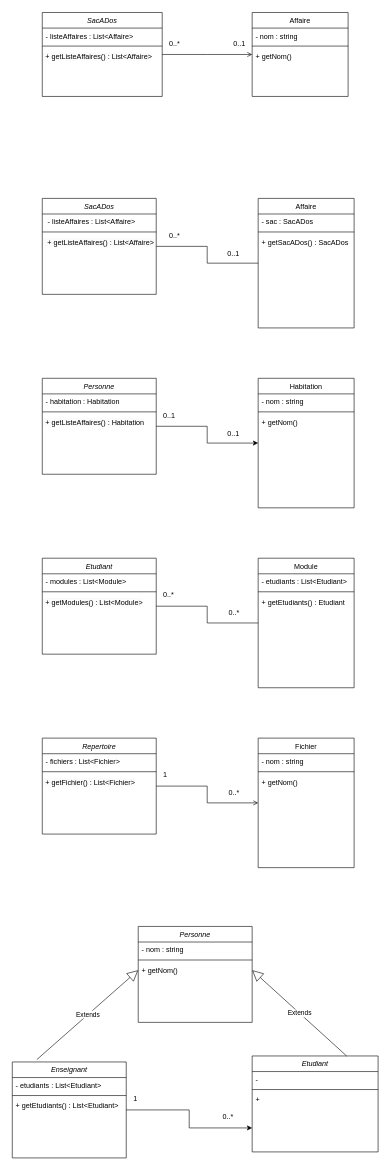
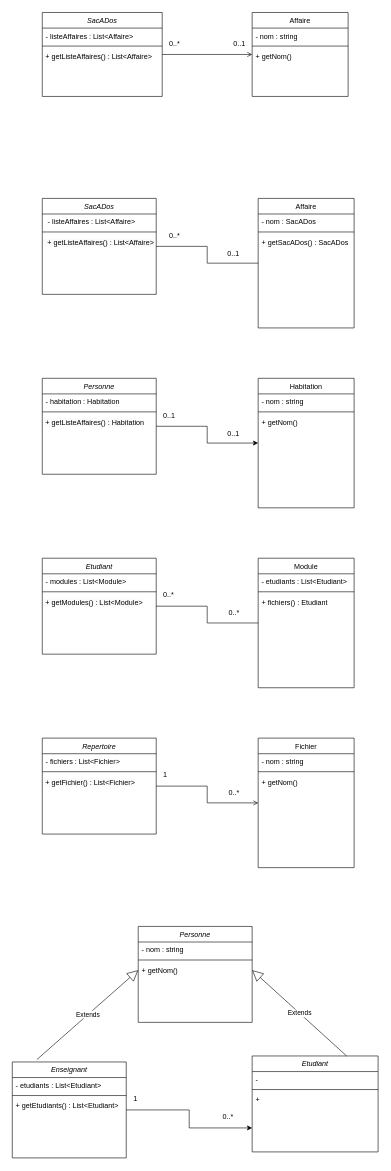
  <mxCell id="0" />
  <mxCell id="1" parent="0" />
  <mxCell id="2" value="SacADos" style="swimlane;fontStyle=2;align=center;verticalAlign=top;childLayout=stackLayout;horizontal=1;startSize=26;horizontalStack=0;resizeParent=1;resizeLast=0;collapsible=1;marginBottom=0;rounded=0;shadow=0;strokeWidth=1;" parent="1" vertex="1"><mxGeometry x="70" y="20" width="200" height="140" as="geometry"><mxRectangle x="230" y="140" width="160" height="26" as="alternateBounds" /></mxGeometry></mxCell>
  <mxCell id="3" value="- listeAffaires : List&lt;Affaire&gt;" style="text;align=left;verticalAlign=top;spacingLeft=4;spacingRight=4;overflow=hidden;rotatable=0;points=[[0,0.5],[1,0.5]];portConstraint=eastwest;" parent="2" vertex="1"><mxGeometry y="26" width="200" height="26" as="geometry" /></mxCell>
  <mxCell id="4" value="" style="line;html=1;strokeWidth=1;align=left;verticalAlign=middle;spacingTop=-1;spacingLeft=3;spacingRight=3;rotatable=0;labelPosition=right;points=[];portConstraint=eastwest;" parent="2" vertex="1"><mxGeometry y="52" width="200" height="8" as="geometry" /></mxCell>
  <mxCell id="5" value="&lt;span style=&quot;color: rgb(0, 0, 0); font-family: Helvetica; font-size: 12px; font-style: normal; font-variant-ligatures: normal; font-variant-caps: normal; font-weight: 400; letter-spacing: normal; orphans: 2; text-align: left; text-indent: 0px; text-transform: none; widows: 2; word-spacing: 0px; -webkit-text-stroke-width: 0px; background-color: rgb(251, 251, 251); text-decoration-thickness: initial; text-decoration-style: initial; text-decoration-color: initial; float: none; display: inline !important;&quot;&gt;&amp;nbsp;+ getListeAffaires() : List&amp;lt;Affaire&amp;gt;&lt;/span&gt;" style="text;whiteSpace=wrap;html=1;" vertex="1" parent="2"><mxGeometry y="60" width="200" height="40" as="geometry" /></mxCell>
  <mxCell id="6" value="Affaire" style="swimlane;fontStyle=0;align=center;verticalAlign=top;childLayout=stackLayout;horizontal=1;startSize=26;horizontalStack=0;resizeParent=1;resizeLast=0;collapsible=1;marginBottom=0;rounded=0;shadow=0;strokeWidth=1;" parent="1" vertex="1"><mxGeometry x="420" y="20" width="160" height="140" as="geometry"><mxRectangle x="550" y="140" width="160" height="26" as="alternateBounds" /></mxGeometry></mxCell>
  <mxCell id="7" value="- nom : string" style="text;align=left;verticalAlign=top;spacingLeft=4;spacingRight=4;overflow=hidden;rotatable=0;points=[[0,0.5],[1,0.5]];portConstraint=eastwest;rounded=0;shadow=0;html=0;" parent="6" vertex="1"><mxGeometry y="26" width="160" height="26" as="geometry" /></mxCell>
  <mxCell id="8" value="" style="line;html=1;strokeWidth=1;align=left;verticalAlign=middle;spacingTop=-1;spacingLeft=3;spacingRight=3;rotatable=0;labelPosition=right;points=[];portConstraint=eastwest;" parent="6" vertex="1"><mxGeometry y="52" width="160" height="8" as="geometry" /></mxCell>
  <mxCell id="9" value="+ getNom()" style="text;align=left;verticalAlign=top;spacingLeft=4;spacingRight=4;overflow=hidden;rotatable=0;points=[[0,0.5],[1,0.5]];portConstraint=eastwest;rounded=0;shadow=0;html=0;" vertex="1" parent="6"><mxGeometry y="60" width="160" height="26" as="geometry" /></mxCell>
  <mxCell id="10" value="" style="endArrow=open;shadow=0;strokeWidth=1;rounded=0;endFill=1;edgeStyle=elbowEdgeStyle;elbow=horizontal;" parent="1" source="2" target="6" edge="1"><mxGeometry x="0.5" y="41" relative="1" as="geometry"><mxPoint x="320" y="142" as="sourcePoint" /><mxPoint x="480" y="142" as="targetPoint" /><mxPoint x="-40" y="32" as="offset" /></mxGeometry></mxCell>
  <mxCell id="11" value="0..*" style="resizable=0;align=left;verticalAlign=bottom;labelBackgroundColor=none;fontSize=12;" parent="10" connectable="0" vertex="1"><mxGeometry x="-1" relative="1" as="geometry"><mxPoint x="10" y="-10" as="offset" /></mxGeometry></mxCell>
  <mxCell id="12" value="0..1" style="resizable=0;align=right;verticalAlign=bottom;labelBackgroundColor=none;fontSize=12;" parent="10" connectable="0" vertex="1"><mxGeometry x="1" relative="1" as="geometry"><mxPoint x="-10" y="-10" as="offset" /></mxGeometry></mxCell>
  <mxCell id="13" value="SacADos" style="swimlane;fontStyle=2;align=center;verticalAlign=top;childLayout=stackLayout;horizontal=1;startSize=26;horizontalStack=0;resizeParent=1;resizeLast=0;collapsible=1;marginBottom=0;rounded=0;shadow=0;strokeWidth=1;" vertex="1" parent="1"><mxGeometry x="70" y="330" width="190" height="160" as="geometry"><mxRectangle x="230" y="140" width="160" height="26" as="alternateBounds" /></mxGeometry></mxCell>
  <mxCell id="14" value=" - listeAffaires : List&lt;Affaire&gt;" style="text;align=left;verticalAlign=top;spacingLeft=4;spacingRight=4;overflow=hidden;rotatable=0;points=[[0,0.5],[1,0.5]];portConstraint=eastwest;" vertex="1" parent="13"><mxGeometry y="26" width="190" height="26" as="geometry" /></mxCell>
  <mxCell id="15" value="" style="line;html=1;strokeWidth=1;align=left;verticalAlign=middle;spacingTop=-1;spacingLeft=3;spacingRight=3;rotatable=0;labelPosition=right;points=[];portConstraint=eastwest;" vertex="1" parent="13"><mxGeometry y="52" width="190" height="8" as="geometry" /></mxCell>
  <mxCell id="16" value="&lt;span style=&quot;color: rgb(0, 0, 0); font-family: Helvetica; font-size: 12px; font-style: normal; font-variant-ligatures: normal; font-variant-caps: normal; font-weight: 400; letter-spacing: normal; orphans: 2; text-align: left; text-indent: 0px; text-transform: none; widows: 2; word-spacing: 0px; -webkit-text-stroke-width: 0px; background-color: rgb(251, 251, 251); text-decoration-thickness: initial; text-decoration-style: initial; text-decoration-color: initial; float: none; display: inline !important;&quot;&gt;&amp;nbsp; + getListeAffaires() : List&amp;lt;Affaire&amp;gt;&lt;/span&gt;" style="text;whiteSpace=wrap;html=1;" vertex="1" parent="13"><mxGeometry y="60" width="190" height="40" as="geometry" /></mxCell>
  <mxCell id="17" value="Affaire" style="swimlane;fontStyle=0;align=center;verticalAlign=top;childLayout=stackLayout;horizontal=1;startSize=26;horizontalStack=0;resizeParent=1;resizeLast=0;collapsible=1;marginBottom=0;rounded=0;shadow=0;strokeWidth=1;" vertex="1" parent="1"><mxGeometry x="430" y="330" width="160" height="216" as="geometry"><mxRectangle x="550" y="140" width="160" height="26" as="alternateBounds" /></mxGeometry></mxCell>
- <mxCell id="18" value="- sac : SacADos" style="text;align=left;verticalAlign=top;spacingLeft=4;spacingRight=4;overflow=hidden;rotatable=0;points=[[0,0.5],[1,0.5]];portConstraint=eastwest;rounded=0;shadow=0;html=0;" vertex="1" parent="17"><mxGeometry y="26" width="160" height="26" as="geometry" /></mxCell>
+ <mxCell id="18" value="- nom : SacADos" style="text;align=left;verticalAlign=top;spacingLeft=4;spacingRight=4;overflow=hidden;rotatable=0;points=[[0,0.5],[1,0.5]];portConstraint=eastwest;rounded=0;shadow=0;html=0;" vertex="1" parent="17"><mxGeometry y="26" width="160" height="26" as="geometry" /></mxCell>
  <mxCell id="19" value="" style="line;html=1;strokeWidth=1;align=left;verticalAlign=middle;spacingTop=-1;spacingLeft=3;spacingRight=3;rotatable=0;labelPosition=right;points=[];portConstraint=eastwest;" vertex="1" parent="17"><mxGeometry y="52" width="160" height="8" as="geometry" /></mxCell>
  <mxCell id="20" value="+ getSacADos() : SacADos" style="text;align=left;verticalAlign=top;spacingLeft=4;spacingRight=4;overflow=hidden;rotatable=0;points=[[0,0.5],[1,0.5]];portConstraint=eastwest;" vertex="1" parent="17"><mxGeometry y="60" width="160" height="26" as="geometry" /></mxCell>
  <mxCell id="21" value="" style="endArrow=none;shadow=0;strokeWidth=1;rounded=0;endFill=0;edgeStyle=elbowEdgeStyle;elbow=horizontal;startArrow=none;startFill=0;" edge="1" parent="1" source="13" target="17"><mxGeometry x="0.5" y="41" relative="1" as="geometry"><mxPoint x="330" y="452" as="sourcePoint" /><mxPoint x="490" y="452" as="targetPoint" /><mxPoint x="-40" y="32" as="offset" /></mxGeometry></mxCell>
  <mxCell id="22" value="0..*" style="resizable=0;align=left;verticalAlign=bottom;labelBackgroundColor=none;fontSize=12;" connectable="0" vertex="1" parent="21"><mxGeometry x="-1" relative="1" as="geometry"><mxPoint x="20" y="-10" as="offset" /></mxGeometry></mxCell>
  <mxCell id="23" value="0..1" style="resizable=0;align=right;verticalAlign=bottom;labelBackgroundColor=none;fontSize=12;" connectable="0" vertex="1" parent="21"><mxGeometry x="1" relative="1" as="geometry"><mxPoint x="-30" y="-8" as="offset" /></mxGeometry></mxCell>
  <mxCell id="24" value="Personne" style="swimlane;fontStyle=2;align=center;verticalAlign=top;childLayout=stackLayout;horizontal=1;startSize=26;horizontalStack=0;resizeParent=1;resizeLast=0;collapsible=1;marginBottom=0;rounded=0;shadow=0;strokeWidth=1;" vertex="1" parent="1"><mxGeometry x="70" y="630" width="190" height="160" as="geometry"><mxRectangle x="230" y="140" width="160" height="26" as="alternateBounds" /></mxGeometry></mxCell>
  <mxCell id="25" value="- habitation : Habitation" style="text;align=left;verticalAlign=top;spacingLeft=4;spacingRight=4;overflow=hidden;rotatable=0;points=[[0,0.5],[1,0.5]];portConstraint=eastwest;" vertex="1" parent="24"><mxGeometry y="26" width="190" height="26" as="geometry" /></mxCell>
  <mxCell id="26" value="" style="line;html=1;strokeWidth=1;align=left;verticalAlign=middle;spacingTop=-1;spacingLeft=3;spacingRight=3;rotatable=0;labelPosition=right;points=[];portConstraint=eastwest;" vertex="1" parent="24"><mxGeometry y="52" width="190" height="8" as="geometry" /></mxCell>
  <mxCell id="27" value="&lt;span style=&quot;color: rgb(0, 0, 0); font-family: Helvetica; font-size: 12px; font-style: normal; font-variant-ligatures: normal; font-variant-caps: normal; font-weight: 400; letter-spacing: normal; orphans: 2; text-align: left; text-indent: 0px; text-transform: none; widows: 2; word-spacing: 0px; -webkit-text-stroke-width: 0px; background-color: rgb(251, 251, 251); text-decoration-thickness: initial; text-decoration-style: initial; text-decoration-color: initial; float: none; display: inline !important;&quot;&gt;&amp;nbsp;+ getListeAffaires() : Habitation&lt;br&gt;&lt;/span&gt;" style="text;whiteSpace=wrap;html=1;" vertex="1" parent="24"><mxGeometry y="60" width="190" height="40" as="geometry" /></mxCell>
  <mxCell id="28" value="Habitation" style="swimlane;fontStyle=0;align=center;verticalAlign=top;childLayout=stackLayout;horizontal=1;startSize=26;horizontalStack=0;resizeParent=1;resizeLast=0;collapsible=1;marginBottom=0;rounded=0;shadow=0;strokeWidth=1;" vertex="1" parent="1"><mxGeometry x="430" y="630" width="160" height="216" as="geometry"><mxRectangle x="550" y="140" width="160" height="26" as="alternateBounds" /></mxGeometry></mxCell>
  <mxCell id="29" value="- nom : string" style="text;align=left;verticalAlign=top;spacingLeft=4;spacingRight=4;overflow=hidden;rotatable=0;points=[[0,0.5],[1,0.5]];portConstraint=eastwest;rounded=0;shadow=0;html=0;" vertex="1" parent="28"><mxGeometry y="26" width="160" height="26" as="geometry" /></mxCell>
  <mxCell id="30" value="" style="line;html=1;strokeWidth=1;align=left;verticalAlign=middle;spacingTop=-1;spacingLeft=3;spacingRight=3;rotatable=0;labelPosition=right;points=[];portConstraint=eastwest;" vertex="1" parent="28"><mxGeometry y="52" width="160" height="8" as="geometry" /></mxCell>
  <mxCell id="31" value="+ getNom()" style="text;align=left;verticalAlign=top;spacingLeft=4;spacingRight=4;overflow=hidden;rotatable=0;points=[[0,0.5],[1,0.5]];portConstraint=eastwest;rounded=0;shadow=0;html=0;" vertex="1" parent="28"><mxGeometry y="60" width="160" height="26" as="geometry" /></mxCell>
  <mxCell id="32" value="" style="endArrow=classic;shadow=0;strokeWidth=1;rounded=0;endFill=1;edgeStyle=elbowEdgeStyle;elbow=horizontal;startArrow=none;startFill=0;" edge="1" parent="1" source="24" target="28"><mxGeometry x="0.5" y="41" relative="1" as="geometry"><mxPoint x="330" y="752" as="sourcePoint" /><mxPoint x="490" y="752" as="targetPoint" /><mxPoint x="-40" y="32" as="offset" /></mxGeometry></mxCell>
  <mxCell id="33" value="0..1" style="resizable=0;align=left;verticalAlign=bottom;labelBackgroundColor=none;fontSize=12;" connectable="0" vertex="1" parent="32"><mxGeometry x="-1" relative="1" as="geometry"><mxPoint x="10" y="-10" as="offset" /></mxGeometry></mxCell>
  <mxCell id="34" value="0..1" style="resizable=0;align=right;verticalAlign=bottom;labelBackgroundColor=none;fontSize=12;" connectable="0" vertex="1" parent="32"><mxGeometry x="1" relative="1" as="geometry"><mxPoint x="-30" y="-8" as="offset" /></mxGeometry></mxCell>
  <mxCell id="35" value="Etudiant" style="swimlane;fontStyle=2;align=center;verticalAlign=top;childLayout=stackLayout;horizontal=1;startSize=26;horizontalStack=0;resizeParent=1;resizeLast=0;collapsible=1;marginBottom=0;rounded=0;shadow=0;strokeWidth=1;" vertex="1" parent="1"><mxGeometry x="70" y="930" width="190" height="160" as="geometry"><mxRectangle x="230" y="140" width="160" height="26" as="alternateBounds" /></mxGeometry></mxCell>
  <mxCell id="36" value="- modules : List&lt;Module&gt;" style="text;align=left;verticalAlign=top;spacingLeft=4;spacingRight=4;overflow=hidden;rotatable=0;points=[[0,0.5],[1,0.5]];portConstraint=eastwest;" vertex="1" parent="35"><mxGeometry y="26" width="190" height="26" as="geometry" /></mxCell>
  <mxCell id="37" value="" style="line;html=1;strokeWidth=1;align=left;verticalAlign=middle;spacingTop=-1;spacingLeft=3;spacingRight=3;rotatable=0;labelPosition=right;points=[];portConstraint=eastwest;" vertex="1" parent="35"><mxGeometry y="52" width="190" height="8" as="geometry" /></mxCell>
  <mxCell id="38" value="&lt;span style=&quot;color: rgb(0, 0, 0); font-family: Helvetica; font-size: 12px; font-style: normal; font-variant-ligatures: normal; font-variant-caps: normal; font-weight: 400; letter-spacing: normal; orphans: 2; text-align: left; text-indent: 0px; text-transform: none; widows: 2; word-spacing: 0px; -webkit-text-stroke-width: 0px; background-color: rgb(251, 251, 251); text-decoration-thickness: initial; text-decoration-style: initial; text-decoration-color: initial; float: none; display: inline !important;&quot;&gt;&amp;nbsp;+ getModules() : List&amp;lt;Module&amp;gt;&lt;br&gt;&lt;/span&gt;" style="text;whiteSpace=wrap;html=1;" vertex="1" parent="35"><mxGeometry y="60" width="190" height="40" as="geometry" /></mxCell>
  <mxCell id="39" value="Module" style="swimlane;fontStyle=0;align=center;verticalAlign=top;childLayout=stackLayout;horizontal=1;startSize=26;horizontalStack=0;resizeParent=1;resizeLast=0;collapsible=1;marginBottom=0;rounded=0;shadow=0;strokeWidth=1;" vertex="1" parent="1"><mxGeometry x="430" y="930" width="160" height="216" as="geometry"><mxRectangle x="550" y="140" width="160" height="26" as="alternateBounds" /></mxGeometry></mxCell>
  <mxCell id="40" value="- etudiants : List&lt;Etudiant&gt;" style="text;align=left;verticalAlign=top;spacingLeft=4;spacingRight=4;overflow=hidden;rotatable=0;points=[[0,0.5],[1,0.5]];portConstraint=eastwest;" vertex="1" parent="39"><mxGeometry y="26" width="160" height="26" as="geometry" /></mxCell>
  <mxCell id="41" value="" style="line;html=1;strokeWidth=1;align=left;verticalAlign=middle;spacingTop=-1;spacingLeft=3;spacingRight=3;rotatable=0;labelPosition=right;points=[];portConstraint=eastwest;" vertex="1" parent="39"><mxGeometry y="52" width="160" height="8" as="geometry" /></mxCell>
- <mxCell id="42" value="+ getEtudiants() : Etudiant" style="text;align=left;verticalAlign=top;spacingLeft=4;spacingRight=4;overflow=hidden;rotatable=0;points=[[0,0.5],[1,0.5]];portConstraint=eastwest;" vertex="1" parent="39"><mxGeometry y="60" width="160" height="26" as="geometry" /></mxCell>
+ <mxCell id="42" value="+ fichiers() : Etudiant" style="text;align=left;verticalAlign=top;spacingLeft=4;spacingRight=4;overflow=hidden;rotatable=0;points=[[0,0.5],[1,0.5]];portConstraint=eastwest;" vertex="1" parent="39"><mxGeometry y="60" width="160" height="26" as="geometry" /></mxCell>
  <mxCell id="43" value="" style="endArrow=none;shadow=0;strokeWidth=1;rounded=0;endFill=0;edgeStyle=elbowEdgeStyle;elbow=horizontal;startArrow=none;startFill=0;" edge="1" parent="1" source="35" target="39"><mxGeometry x="0.5" y="41" relative="1" as="geometry"><mxPoint x="330" y="1052" as="sourcePoint" /><mxPoint x="490" y="1052" as="targetPoint" /><mxPoint x="-40" y="32" as="offset" /></mxGeometry></mxCell>
  <mxCell id="44" value="0..*" style="resizable=0;align=left;verticalAlign=bottom;labelBackgroundColor=none;fontSize=12;" connectable="0" vertex="1" parent="43"><mxGeometry x="-1" relative="1" as="geometry"><mxPoint x="10" y="-10" as="offset" /></mxGeometry></mxCell>
  <mxCell id="45" value="0..*" style="resizable=0;align=right;verticalAlign=bottom;labelBackgroundColor=none;fontSize=12;" connectable="0" vertex="1" parent="43"><mxGeometry x="1" relative="1" as="geometry"><mxPoint x="-30" y="-8" as="offset" /></mxGeometry></mxCell>
  <mxCell id="46" value="Repertoire" style="swimlane;fontStyle=2;align=center;verticalAlign=top;childLayout=stackLayout;horizontal=1;startSize=26;horizontalStack=0;resizeParent=1;resizeLast=0;collapsible=1;marginBottom=0;rounded=0;shadow=0;strokeWidth=1;" vertex="1" parent="1"><mxGeometry x="70" y="1230" width="190" height="160" as="geometry"><mxRectangle x="230" y="140" width="160" height="26" as="alternateBounds" /></mxGeometry></mxCell>
  <mxCell id="47" value="- fichiers : List&lt;Fichier&gt;" style="text;align=left;verticalAlign=top;spacingLeft=4;spacingRight=4;overflow=hidden;rotatable=0;points=[[0,0.5],[1,0.5]];portConstraint=eastwest;" vertex="1" parent="46"><mxGeometry y="26" width="190" height="26" as="geometry" /></mxCell>
  <mxCell id="48" value="" style="line;html=1;strokeWidth=1;align=left;verticalAlign=middle;spacingTop=-1;spacingLeft=3;spacingRight=3;rotatable=0;labelPosition=right;points=[];portConstraint=eastwest;" vertex="1" parent="46"><mxGeometry y="52" width="190" height="8" as="geometry" /></mxCell>
  <mxCell id="49" value="&lt;span style=&quot;color: rgb(0, 0, 0); font-family: Helvetica; font-size: 12px; font-style: normal; font-variant-ligatures: normal; font-variant-caps: normal; font-weight: 400; letter-spacing: normal; orphans: 2; text-align: left; text-indent: 0px; text-transform: none; widows: 2; word-spacing: 0px; -webkit-text-stroke-width: 0px; background-color: rgb(251, 251, 251); text-decoration-thickness: initial; text-decoration-style: initial; text-decoration-color: initial; float: none; display: inline !important;&quot;&gt;&amp;nbsp;+ getFichier() : List&amp;lt;Fichier&amp;gt;&lt;br&gt;&lt;/span&gt;" style="text;whiteSpace=wrap;html=1;" vertex="1" parent="46"><mxGeometry y="60" width="190" height="40" as="geometry" /></mxCell>
  <mxCell id="50" value="Fichier" style="swimlane;fontStyle=0;align=center;verticalAlign=top;childLayout=stackLayout;horizontal=1;startSize=26;horizontalStack=0;resizeParent=1;resizeLast=0;collapsible=1;marginBottom=0;rounded=0;shadow=0;strokeWidth=1;" vertex="1" parent="1"><mxGeometry x="430" y="1230" width="160" height="216" as="geometry"><mxRectangle x="550" y="140" width="160" height="26" as="alternateBounds" /></mxGeometry></mxCell>
  <mxCell id="51" value="- nom : string" style="text;align=left;verticalAlign=top;spacingLeft=4;spacingRight=4;overflow=hidden;rotatable=0;points=[[0,0.5],[1,0.5]];portConstraint=eastwest;rounded=0;shadow=0;html=0;" vertex="1" parent="50"><mxGeometry y="26" width="160" height="26" as="geometry" /></mxCell>
  <mxCell id="52" value="" style="line;html=1;strokeWidth=1;align=left;verticalAlign=middle;spacingTop=-1;spacingLeft=3;spacingRight=3;rotatable=0;labelPosition=right;points=[];portConstraint=eastwest;" vertex="1" parent="50"><mxGeometry y="52" width="160" height="8" as="geometry" /></mxCell>
  <mxCell id="53" value="+ getNom()" style="text;align=left;verticalAlign=top;spacingLeft=4;spacingRight=4;overflow=hidden;rotatable=0;points=[[0,0.5],[1,0.5]];portConstraint=eastwest;rounded=0;shadow=0;html=0;" vertex="1" parent="50"><mxGeometry y="60" width="160" height="26" as="geometry" /></mxCell>
  <mxCell id="54" value="" style="endArrow=open;shadow=0;strokeWidth=1;rounded=0;endFill=1;edgeStyle=elbowEdgeStyle;elbow=horizontal;startArrow=none;startFill=0;" edge="1" parent="1" source="46" target="50"><mxGeometry x="0.5" y="41" relative="1" as="geometry"><mxPoint x="330" y="1352" as="sourcePoint" /><mxPoint x="490" y="1352" as="targetPoint" /><mxPoint x="-40" y="32" as="offset" /></mxGeometry></mxCell>
  <mxCell id="55" value="1" style="resizable=0;align=left;verticalAlign=bottom;labelBackgroundColor=none;fontSize=12;" connectable="0" vertex="1" parent="54"><mxGeometry x="-1" relative="1" as="geometry"><mxPoint x="10" y="-10" as="offset" /></mxGeometry></mxCell>
  <mxCell id="56" value="0..*" style="resizable=0;align=right;verticalAlign=bottom;labelBackgroundColor=none;fontSize=12;" connectable="0" vertex="1" parent="54"><mxGeometry x="1" relative="1" as="geometry"><mxPoint x="-30" y="-8" as="offset" /></mxGeometry></mxCell>
  <mxCell id="57" value="Personne" style="swimlane;fontStyle=2;align=center;verticalAlign=top;childLayout=stackLayout;horizontal=1;startSize=26;horizontalStack=0;resizeParent=1;resizeLast=0;collapsible=1;marginBottom=0;rounded=0;shadow=0;strokeWidth=1;" vertex="1" parent="1"><mxGeometry x="230" y="1544" width="190" height="160" as="geometry"><mxRectangle x="230" y="140" width="160" height="26" as="alternateBounds" /></mxGeometry></mxCell>
  <mxCell id="58" value="- nom : string" style="text;align=left;verticalAlign=top;spacingLeft=4;spacingRight=4;overflow=hidden;rotatable=0;points=[[0,0.5],[1,0.5]];portConstraint=eastwest;rounded=0;shadow=0;html=0;" vertex="1" parent="57"><mxGeometry y="26" width="190" height="26" as="geometry" /></mxCell>
  <mxCell id="59" value="" style="line;html=1;strokeWidth=1;align=left;verticalAlign=middle;spacingTop=-1;spacingLeft=3;spacingRight=3;rotatable=0;labelPosition=right;points=[];portConstraint=eastwest;" vertex="1" parent="57"><mxGeometry y="52" width="190" height="8" as="geometry" /></mxCell>
  <mxCell id="60" value="+ getNom()" style="text;align=left;verticalAlign=top;spacingLeft=4;spacingRight=4;overflow=hidden;rotatable=0;points=[[0,0.5],[1,0.5]];portConstraint=eastwest;rounded=0;shadow=0;html=0;" vertex="1" parent="57"><mxGeometry y="60" width="190" height="26" as="geometry" /></mxCell>
  <mxCell id="61" style="edgeStyle=orthogonalEdgeStyle;rounded=0;orthogonalLoop=1;jettySize=auto;html=1;entryX=0;entryY=0.75;entryDx=0;entryDy=0;" edge="1" parent="1" source="62" target="66"><mxGeometry relative="1" as="geometry" /></mxCell>
  <mxCell id="62" value="Enseignant" style="swimlane;fontStyle=2;align=center;verticalAlign=top;childLayout=stackLayout;horizontal=1;startSize=26;horizontalStack=0;resizeParent=1;resizeLast=0;collapsible=1;marginBottom=0;rounded=0;shadow=0;strokeWidth=1;" vertex="1" parent="1"><mxGeometry x="20" y="1770" width="190" height="160" as="geometry"><mxRectangle x="230" y="140" width="160" height="26" as="alternateBounds" /></mxGeometry></mxCell>
  <mxCell id="63" value="- etudiants : List&lt;Etudiant&gt;" style="text;align=left;verticalAlign=top;spacingLeft=4;spacingRight=4;overflow=hidden;rotatable=0;points=[[0,0.5],[1,0.5]];portConstraint=eastwest;rounded=0;shadow=0;html=0;" vertex="1" parent="62"><mxGeometry y="26" width="190" height="26" as="geometry" /></mxCell>
  <mxCell id="64" value="" style="line;html=1;strokeWidth=1;align=left;verticalAlign=middle;spacingTop=-1;spacingLeft=3;spacingRight=3;rotatable=0;labelPosition=right;points=[];portConstraint=eastwest;" vertex="1" parent="62"><mxGeometry y="52" width="190" height="8" as="geometry" /></mxCell>
  <mxCell id="65" value="+ getEtudiants() : List&lt;Etudiant&gt;" style="text;align=left;verticalAlign=top;spacingLeft=4;spacingRight=4;overflow=hidden;rotatable=0;points=[[0,0.5],[1,0.5]];portConstraint=eastwest;rounded=0;shadow=0;html=0;" vertex="1" parent="62"><mxGeometry y="60" width="190" height="26" as="geometry" /></mxCell>
  <mxCell id="66" value="Etudiant" style="swimlane;fontStyle=2;align=center;verticalAlign=top;childLayout=stackLayout;horizontal=1;startSize=26;horizontalStack=0;resizeParent=1;resizeLast=0;collapsible=1;marginBottom=0;rounded=0;shadow=0;strokeWidth=1;" vertex="1" parent="1"><mxGeometry x="420" y="1760" width="210" height="160" as="geometry"><mxRectangle x="230" y="140" width="160" height="26" as="alternateBounds" /></mxGeometry></mxCell>
  <mxCell id="67" value="- " style="text;align=left;verticalAlign=top;spacingLeft=4;spacingRight=4;overflow=hidden;rotatable=0;points=[[0,0.5],[1,0.5]];portConstraint=eastwest;rounded=0;shadow=0;html=0;" vertex="1" parent="66"><mxGeometry y="26" width="210" height="26" as="geometry" /></mxCell>
  <mxCell id="68" value="" style="line;html=1;strokeWidth=1;align=left;verticalAlign=middle;spacingTop=-1;spacingLeft=3;spacingRight=3;rotatable=0;labelPosition=right;points=[];portConstraint=eastwest;" vertex="1" parent="66"><mxGeometry y="52" width="210" height="8" as="geometry" /></mxCell>
  <mxCell id="69" value="+ " style="text;align=left;verticalAlign=top;spacingLeft=4;spacingRight=4;overflow=hidden;rotatable=0;points=[[0,0.5],[1,0.5]];portConstraint=eastwest;rounded=0;shadow=0;html=0;" vertex="1" parent="66"><mxGeometry y="60" width="210" height="26" as="geometry" /></mxCell>
  <mxCell id="70" value="Extends" style="endArrow=block;endSize=16;endFill=0;html=1;rounded=0;exitX=0.75;exitY=0;exitDx=0;exitDy=0;entryX=1;entryY=0.5;entryDx=0;entryDy=0;" edge="1" parent="1" source="66" target="60"><mxGeometry width="160" relative="1" as="geometry"><mxPoint x="280" y="1790" as="sourcePoint" /><mxPoint x="440" y="1790" as="targetPoint" /></mxGeometry></mxCell>
  <mxCell id="71" value="Extends" style="endArrow=block;endSize=16;endFill=0;html=1;rounded=0;exitX=0.216;exitY=-0.025;exitDx=0;exitDy=0;entryX=0;entryY=0.5;entryDx=0;entryDy=0;exitPerimeter=0;" edge="1" parent="1" source="62" target="60"><mxGeometry width="160" relative="1" as="geometry"><mxPoint x="188" y="1704" as="sourcePoint" /><mxPoint x="80" y="1541" as="targetPoint" /></mxGeometry></mxCell>
  <mxCell id="72" value="1" style="resizable=0;align=left;verticalAlign=bottom;labelBackgroundColor=none;fontSize=12;" connectable="0" vertex="1" parent="1"><mxGeometry x="220" y="1840" as="geometry" /></mxCell>
  <mxCell id="73" value="0..*" style="resizable=0;align=right;verticalAlign=bottom;labelBackgroundColor=none;fontSize=12;" connectable="0" vertex="1" parent="1"><mxGeometry x="390" y="1870" as="geometry" /></mxCell>
